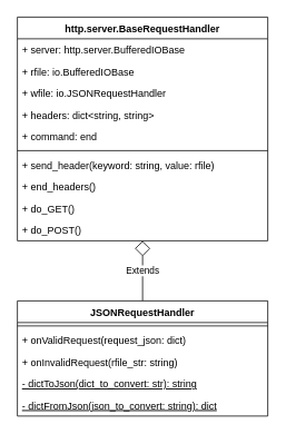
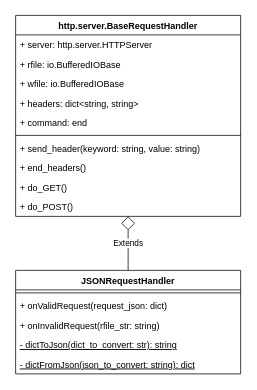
  <mxCell id="0" />
  <mxCell id="1" parent="0" />
  <mxCell id="2" value="http.server.BaseRequestHandler" style="swimlane;fontStyle=1;align=center;verticalAlign=top;childLayout=stackLayout;horizontal=1;startSize=26;horizontalStack=0;resizeParent=1;resizeParentMax=0;resizeLast=0;collapsible=1;marginBottom=0;" parent="1" vertex="1"><mxGeometry x="20" y="20" width="300" height="268" as="geometry" /></mxCell>
- <mxCell id="3" value="+ server: http.server.BufferedIOBase" style="text;strokeColor=none;fillColor=none;align=left;verticalAlign=top;spacingLeft=4;spacingRight=4;overflow=hidden;rotatable=0;points=[[0,0.5],[1,0.5]];portConstraint=eastwest;" parent="2" vertex="1"><mxGeometry y="26" width="300" height="26" as="geometry" /></mxCell>
+ <mxCell id="3" value="+ server: http.server.HTTPServer" style="text;strokeColor=none;fillColor=none;align=left;verticalAlign=top;spacingLeft=4;spacingRight=4;overflow=hidden;rotatable=0;points=[[0,0.5],[1,0.5]];portConstraint=eastwest;" parent="2" vertex="1"><mxGeometry y="26" width="300" height="26" as="geometry" /></mxCell>
  <mxCell id="4" value="+ rfile: io.BufferedIOBase" style="text;strokeColor=none;fillColor=none;align=left;verticalAlign=top;spacingLeft=4;spacingRight=4;overflow=hidden;rotatable=0;points=[[0,0.5],[1,0.5]];portConstraint=eastwest;" parent="2" vertex="1"><mxGeometry y="52" width="300" height="26" as="geometry" /></mxCell>
- <mxCell id="5" value="+ wfile: io.JSONRequestHandler" style="text;strokeColor=none;fillColor=none;align=left;verticalAlign=top;spacingLeft=4;spacingRight=4;overflow=hidden;rotatable=0;points=[[0,0.5],[1,0.5]];portConstraint=eastwest;" parent="2" vertex="1"><mxGeometry y="78" width="300" height="26" as="geometry" /></mxCell>
+ <mxCell id="5" value="+ wfile: io.BufferedIOBase" style="text;strokeColor=none;fillColor=none;align=left;verticalAlign=top;spacingLeft=4;spacingRight=4;overflow=hidden;rotatable=0;points=[[0,0.5],[1,0.5]];portConstraint=eastwest;" parent="2" vertex="1"><mxGeometry y="78" width="300" height="26" as="geometry" /></mxCell>
  <mxCell id="6" value="+ headers: dict&lt;string, string&gt;" style="text;strokeColor=none;fillColor=none;align=left;verticalAlign=top;spacingLeft=4;spacingRight=4;overflow=hidden;rotatable=0;points=[[0,0.5],[1,0.5]];portConstraint=eastwest;" parent="2" vertex="1"><mxGeometry y="104" width="300" height="26" as="geometry" /></mxCell>
  <mxCell id="7" value="+ command: end" style="text;strokeColor=none;fillColor=none;align=left;verticalAlign=top;spacingLeft=4;spacingRight=4;overflow=hidden;rotatable=0;points=[[0,0.5],[1,0.5]];portConstraint=eastwest;" parent="2" vertex="1"><mxGeometry y="130" width="300" height="26" as="geometry" /></mxCell>
  <mxCell id="8" value="" style="line;strokeWidth=1;fillColor=none;align=left;verticalAlign=middle;spacingTop=-1;spacingLeft=3;spacingRight=3;rotatable=0;labelPosition=right;points=[];portConstraint=eastwest;" parent="2" vertex="1"><mxGeometry y="156" width="300" height="8" as="geometry" /></mxCell>
- <mxCell id="9" value="+ send_header(keyword: string, value: rfile)" style="text;strokeColor=none;fillColor=none;align=left;verticalAlign=top;spacingLeft=4;spacingRight=4;overflow=hidden;rotatable=0;points=[[0,0.5],[1,0.5]];portConstraint=eastwest;" parent="2" vertex="1"><mxGeometry y="164" width="300" height="26" as="geometry" /></mxCell>
+ <mxCell id="9" value="+ send_header(keyword: string, value: string)" style="text;strokeColor=none;fillColor=none;align=left;verticalAlign=top;spacingLeft=4;spacingRight=4;overflow=hidden;rotatable=0;points=[[0,0.5],[1,0.5]];portConstraint=eastwest;" parent="2" vertex="1"><mxGeometry y="164" width="300" height="26" as="geometry" /></mxCell>
  <mxCell id="10" value="+ end_headers()" style="text;strokeColor=none;fillColor=none;align=left;verticalAlign=top;spacingLeft=4;spacingRight=4;overflow=hidden;rotatable=0;points=[[0,0.5],[1,0.5]];portConstraint=eastwest;" parent="2" vertex="1"><mxGeometry y="190" width="300" height="26" as="geometry" /></mxCell>
  <mxCell id="11" value="+ do_GET()" style="text;strokeColor=none;fillColor=none;align=left;verticalAlign=top;spacingLeft=4;spacingRight=4;overflow=hidden;rotatable=0;points=[[0,0.5],[1,0.5]];portConstraint=eastwest;" parent="2" vertex="1"><mxGeometry y="216" width="300" height="26" as="geometry" /></mxCell>
  <mxCell id="12" value="+ do_POST()" style="text;strokeColor=none;fillColor=none;align=left;verticalAlign=top;spacingLeft=4;spacingRight=4;overflow=hidden;rotatable=0;points=[[0,0.5],[1,0.5]];portConstraint=eastwest;" parent="2" vertex="1"><mxGeometry y="242" width="300" height="26" as="geometry" /></mxCell>
  <mxCell id="13" value="Extends" style="endArrow=diamond;endSize=16;endFill=0;html=1;exitX=0.5;exitY=0;exitDx=0;exitDy=0;" parent="1" source="14" target="12" edge="1"><mxGeometry width="160" relative="1" as="geometry"><mxPoint x="169" y="440" as="sourcePoint" /><mxPoint x="162" y="330" as="targetPoint" /></mxGeometry></mxCell>
  <mxCell id="14" value="JSONRequestHandler" style="swimlane;fontStyle=1;align=center;verticalAlign=top;childLayout=stackLayout;horizontal=1;startSize=26;horizontalStack=0;resizeParent=1;resizeParentMax=0;resizeLast=0;collapsible=1;marginBottom=0;" parent="1" vertex="1"><mxGeometry x="20" y="360" width="300" height="138" as="geometry" /></mxCell>
  <mxCell id="15" value="" style="line;strokeWidth=1;fillColor=none;align=left;verticalAlign=middle;spacingTop=-1;spacingLeft=3;spacingRight=3;rotatable=0;labelPosition=right;points=[];portConstraint=eastwest;" parent="14" vertex="1"><mxGeometry y="26" width="300" height="8" as="geometry" /></mxCell>
  <mxCell id="16" value="+ onValidRequest(request_json: dict)" style="text;strokeColor=none;fillColor=none;align=left;verticalAlign=top;spacingLeft=4;spacingRight=4;overflow=hidden;rotatable=0;points=[[0,0.5],[1,0.5]];portConstraint=eastwest;" parent="14" vertex="1"><mxGeometry y="34" width="300" height="26" as="geometry" /></mxCell>
  <mxCell id="17" value="+ onInvalidRequest(rfile_str: string)" style="text;strokeColor=none;fillColor=none;align=left;verticalAlign=top;spacingLeft=4;spacingRight=4;overflow=hidden;rotatable=0;points=[[0,0.5],[1,0.5]];portConstraint=eastwest;" parent="14" vertex="1"><mxGeometry y="60" width="300" height="26" as="geometry" /></mxCell>
  <mxCell id="18" value="- dictToJson(dict_to_convert: str): string" style="text;strokeColor=none;fillColor=none;align=left;verticalAlign=top;spacingLeft=4;spacingRight=4;overflow=hidden;rotatable=0;points=[[0,0.5],[1,0.5]];portConstraint=eastwest;fontStyle=4" parent="14" vertex="1"><mxGeometry y="86" width="300" height="26" as="geometry" /></mxCell>
  <mxCell id="19" value="- dictFromJson(json_to_convert: string): dict" style="text;strokeColor=none;fillColor=none;align=left;verticalAlign=top;spacingLeft=4;spacingRight=4;overflow=hidden;rotatable=0;points=[[0,0.5],[1,0.5]];portConstraint=eastwest;fontStyle=4" parent="14" vertex="1"><mxGeometry y="112" width="300" height="26" as="geometry" /></mxCell>
